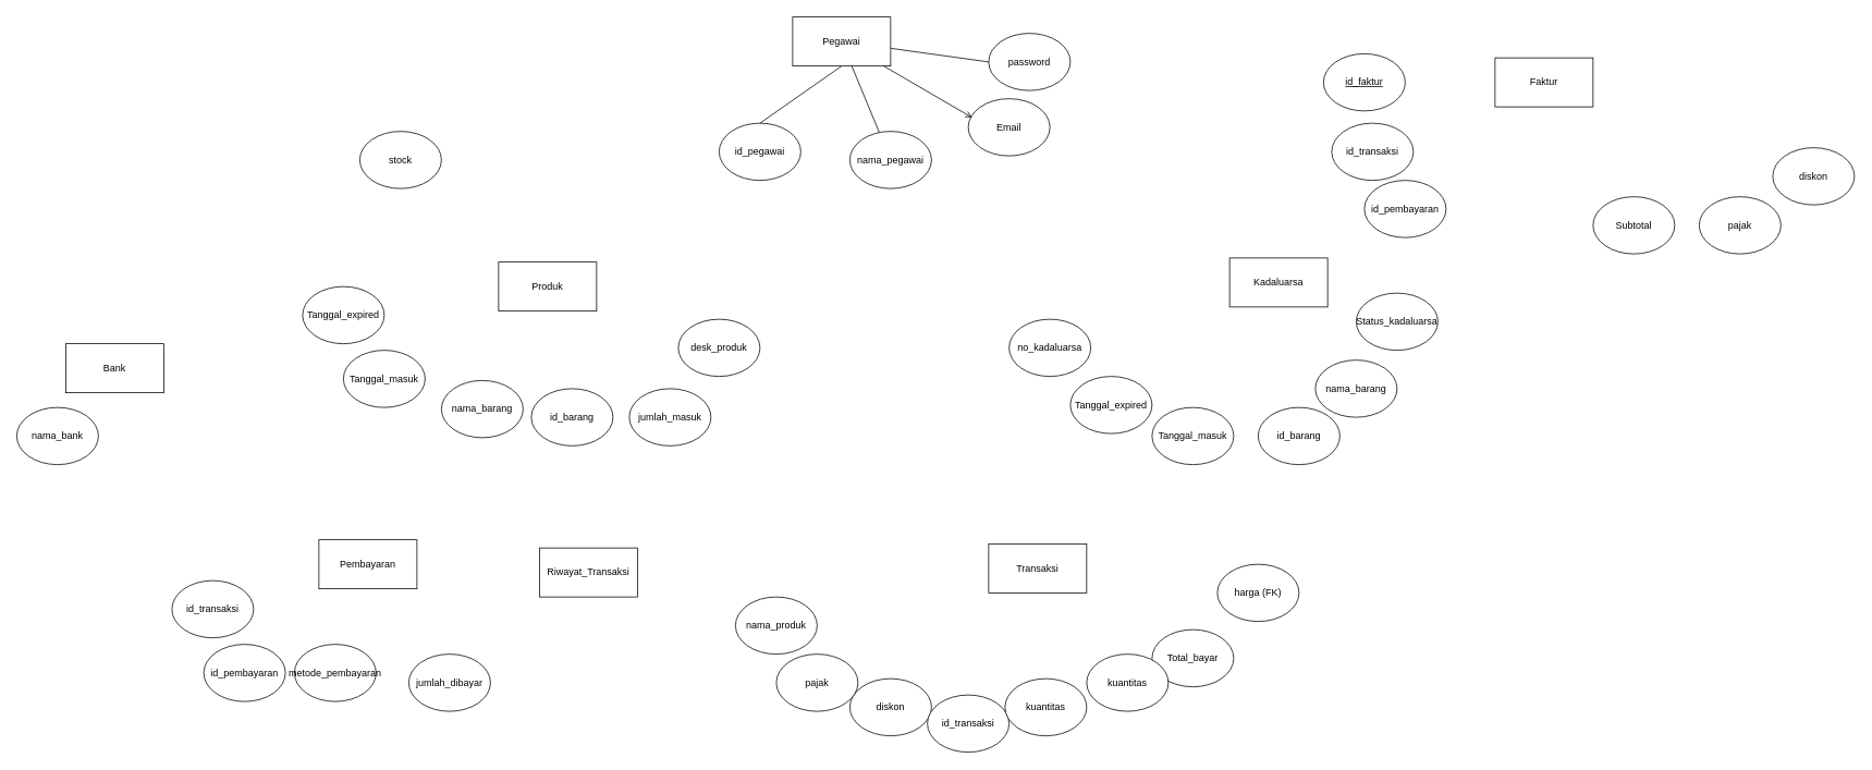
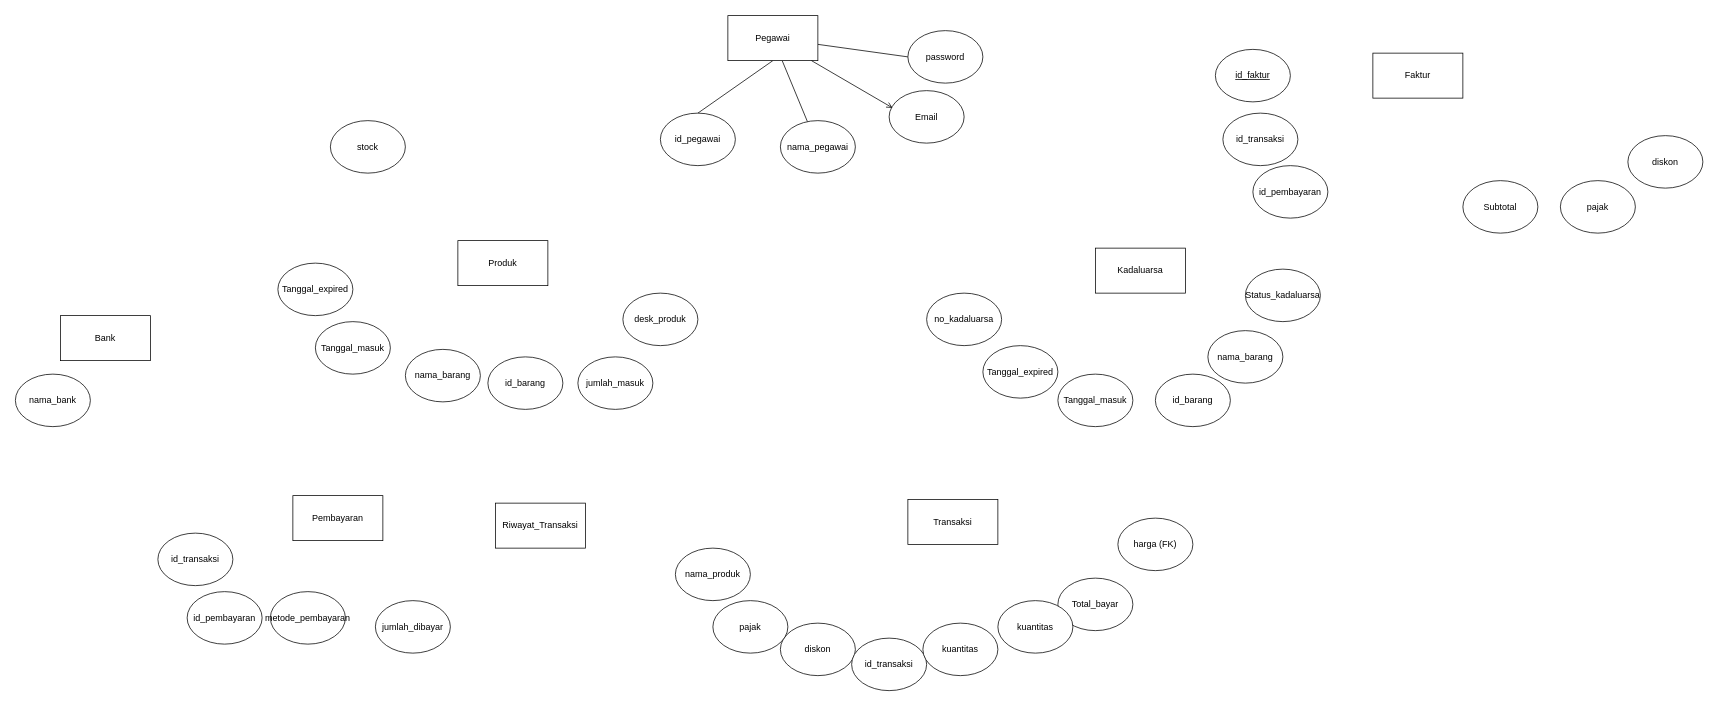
  <mxCell id="0" />
  <mxCell id="1" parent="0" />
  <mxCell id="2" style="rounded=0;orthogonalLoop=1;jettySize=auto;html=1;exitX=0.5;exitY=1;exitDx=0;exitDy=0;entryX=0.5;entryY=0;entryDx=0;entryDy=0;endArrow=none;startFill=0;" edge="1" parent="1" source="5" target="11"><mxGeometry relative="1" as="geometry" /></mxCell>
  <mxCell id="3" style="rounded=0;orthogonalLoop=1;jettySize=auto;html=1;endArrow=none;startFill=0;" edge="1" parent="1" source="5" target="10"><mxGeometry relative="1" as="geometry" /></mxCell>
  <mxCell id="4" style="rounded=0;orthogonalLoop=1;jettySize=auto;html=1;entryX=0;entryY=0.5;entryDx=0;entryDy=0;endArrow=none;startFill=0;" edge="1" parent="1" source="5" target="13"><mxGeometry relative="1" as="geometry" /></mxCell>
  <mxCell id="5" value="Pegawai" style="rounded=0;whiteSpace=wrap;html=1;" vertex="1" parent="1"><mxGeometry x="970" y="20" width="120" height="60" as="geometry" /></mxCell>
- <mxCell id="6" value="Kadaluarsa" style="rounded=0;whiteSpace=wrap;html=1;" vertex="1" parent="1"><mxGeometry x="1505" y="315" width="120" height="60" as="geometry" /></mxCell>
+ <mxCell id="6" value="Kadaluarsa" style="rounded=0;whiteSpace=wrap;html=1;" vertex="1" parent="1"><mxGeometry x="1460" y="330" width="120" height="60" as="geometry" /></mxCell>
  <mxCell id="7" value="Transaksi" style="rounded=0;whiteSpace=wrap;html=1;" vertex="1" parent="1"><mxGeometry x="1210" y="665" width="120" height="60" as="geometry" /></mxCell>
  <mxCell id="8" value="Produk" style="rounded=0;whiteSpace=wrap;html=1;" vertex="1" parent="1"><mxGeometry x="610" y="320" width="120" height="60" as="geometry" /></mxCell>
  <mxCell id="9" value="Riwayat_Transaksi" style="rounded=0;whiteSpace=wrap;html=1;" vertex="1" parent="1"><mxGeometry x="660" y="670" width="120" height="60" as="geometry" /></mxCell>
  <mxCell id="10" value="nama_pegawai" style="ellipse;whiteSpace=wrap;html=1;" vertex="1" parent="1"><mxGeometry x="1040" y="160" width="100" height="70" as="geometry" /></mxCell>
  <mxCell id="11" value="id_pegawai" style="ellipse;whiteSpace=wrap;html=1;" vertex="1" parent="1"><mxGeometry x="880" y="150" width="100" height="70" as="geometry" /></mxCell>
  <mxCell id="12" value="Email" style="ellipse;whiteSpace=wrap;html=1;" vertex="1" parent="1"><mxGeometry x="1185" y="120" width="100" height="70" as="geometry" /></mxCell>
  <mxCell id="13" value="password" style="ellipse;whiteSpace=wrap;html=1;" vertex="1" parent="1"><mxGeometry x="1210" y="40" width="100" height="70" as="geometry" /></mxCell>
  <mxCell id="14" value="Faktur" style="rounded=0;whiteSpace=wrap;html=1;" vertex="1" parent="1"><mxGeometry x="1830" y="70" width="120" height="60" as="geometry" /></mxCell>
  <mxCell id="15" style="rounded=0;orthogonalLoop=1;jettySize=auto;html=1;entryX=0.046;entryY=0.329;entryDx=0;entryDy=0;entryPerimeter=0;endArrow=open;startFill=0;" edge="1" parent="1" source="5" target="12"><mxGeometry relative="1" as="geometry" /></mxCell>
  <mxCell id="16" value="id_transaksi" style="ellipse;whiteSpace=wrap;html=1;" vertex="1" parent="1"><mxGeometry x="1630" y="150" width="100" height="70" as="geometry" /></mxCell>
  <mxCell id="17" value="nama_produk" style="ellipse;whiteSpace=wrap;html=1;" vertex="1" parent="1"><mxGeometry x="900" y="730" width="100" height="70" as="geometry" /></mxCell>
  <mxCell id="18" value="id_barang" style="ellipse;whiteSpace=wrap;html=1;" vertex="1" parent="1"><mxGeometry x="650" y="475" width="100" height="70" as="geometry" /></mxCell>
  <mxCell id="19" value="diskon" style="ellipse;whiteSpace=wrap;html=1;" vertex="1" parent="1"><mxGeometry x="1040" y="830" width="100" height="70" as="geometry" /></mxCell>
  <mxCell id="20" value="pajak" style="ellipse;whiteSpace=wrap;html=1;" vertex="1" parent="1"><mxGeometry x="950" y="800" width="100" height="70" as="geometry" /></mxCell>
  <mxCell id="21" value="id_transaksi" style="ellipse;whiteSpace=wrap;html=1;" vertex="1" parent="1"><mxGeometry x="1135" y="850" width="100" height="70" as="geometry" /></mxCell>
  <mxCell id="22" value="Total_bayar" style="ellipse;whiteSpace=wrap;html=1;" vertex="1" parent="1"><mxGeometry x="1410" y="770" width="100" height="70" as="geometry" /></mxCell>
  <mxCell id="23" value="nama_barang" style="ellipse;whiteSpace=wrap;html=1;" vertex="1" parent="1"><mxGeometry x="540" y="465" width="100" height="70" as="geometry" /></mxCell>
  <mxCell id="24" value="jumlah_masuk" style="ellipse;whiteSpace=wrap;html=1;" vertex="1" parent="1"><mxGeometry x="770" y="475" width="100" height="70" as="geometry" /></mxCell>
  <mxCell id="25" value="Tanggal_masuk" style="ellipse;whiteSpace=wrap;html=1;" vertex="1" parent="1"><mxGeometry x="420" y="428" width="100" height="70" as="geometry" /></mxCell>
  <mxCell id="26" value="kuantitas" style="ellipse;whiteSpace=wrap;html=1;" vertex="1" parent="1"><mxGeometry x="1230" y="830" width="100" height="70" as="geometry" /></mxCell>
  <mxCell id="27" value="Tanggal_expired" style="ellipse;whiteSpace=wrap;html=1;" vertex="1" parent="1"><mxGeometry x="370" y="350" width="100" height="70" as="geometry" /></mxCell>
  <mxCell id="28" value="desk_produk" style="ellipse;whiteSpace=wrap;html=1;" vertex="1" parent="1"><mxGeometry x="830" y="390" width="100" height="70" as="geometry" /></mxCell>
  <mxCell id="29" value="stock" style="ellipse;whiteSpace=wrap;html=1;" vertex="1" parent="1"><mxGeometry x="440" y="160" width="100" height="70" as="geometry" /></mxCell>
  <mxCell id="30" value="kuantitas" style="ellipse;whiteSpace=wrap;html=1;" vertex="1" parent="1"><mxGeometry x="1330" y="800" width="100" height="70" as="geometry" /></mxCell>
  <mxCell id="31" value="harga (FK)" style="ellipse;whiteSpace=wrap;html=1;" vertex="1" parent="1"><mxGeometry x="1490" y="690" width="100" height="70" as="geometry" /></mxCell>
  <mxCell id="32" value="Pembayaran" style="rounded=0;whiteSpace=wrap;html=1;" vertex="1" parent="1"><mxGeometry x="390" y="660" width="120" height="60" as="geometry" /></mxCell>
  <mxCell id="33" value="id_pembayaran" style="ellipse;whiteSpace=wrap;html=1;" vertex="1" parent="1"><mxGeometry x="249" y="788" width="100" height="70" as="geometry" /></mxCell>
  <mxCell id="34" value="metode_pembayaran" style="ellipse;whiteSpace=wrap;html=1;" vertex="1" parent="1"><mxGeometry x="360" y="788" width="100" height="70" as="geometry" /></mxCell>
  <mxCell id="35" value="id_transaksi" style="ellipse;whiteSpace=wrap;html=1;" vertex="1" parent="1"><mxGeometry x="210" y="710" width="100" height="70" as="geometry" /></mxCell>
  <mxCell id="36" value="nama_bank" style="ellipse;whiteSpace=wrap;html=1;" vertex="1" parent="1"><mxGeometry x="20" y="498" width="100" height="70" as="geometry" /></mxCell>
  <mxCell id="37" value="jumlah_dibayar" style="ellipse;whiteSpace=wrap;html=1;" vertex="1" parent="1"><mxGeometry x="500" y="800" width="100" height="70" as="geometry" /></mxCell>
  <mxCell id="38" value="Tanggal_expired" style="ellipse;whiteSpace=wrap;html=1;" vertex="1" parent="1"><mxGeometry x="1310" y="460" width="100" height="70" as="geometry" /></mxCell>
  <mxCell id="39" value="no_kadaluarsa" style="ellipse;whiteSpace=wrap;html=1;" vertex="1" parent="1"><mxGeometry x="1235" y="390" width="100" height="70" as="geometry" /></mxCell>
  <mxCell id="40" value="nama_barang" style="ellipse;whiteSpace=wrap;html=1;" vertex="1" parent="1"><mxGeometry x="1610" y="440" width="100" height="70" as="geometry" /></mxCell>
  <mxCell id="41" value="Tanggal_masuk" style="ellipse;whiteSpace=wrap;html=1;" vertex="1" parent="1"><mxGeometry x="1410" y="498" width="100" height="70" as="geometry" /></mxCell>
  <mxCell id="42" value="id_barang" style="ellipse;whiteSpace=wrap;html=1;" vertex="1" parent="1"><mxGeometry x="1540" y="498" width="100" height="70" as="geometry" /></mxCell>
  <mxCell id="43" value="Bank" style="rounded=0;whiteSpace=wrap;html=1;" vertex="1" parent="1"><mxGeometry x="80" y="420" width="120" height="60" as="geometry" /></mxCell>
  <mxCell id="44" value="diskon" style="ellipse;whiteSpace=wrap;html=1;" vertex="1" parent="1"><mxGeometry x="2170" y="180" width="100" height="70" as="geometry" /></mxCell>
  <mxCell id="45" value="pajak" style="ellipse;whiteSpace=wrap;html=1;" vertex="1" parent="1"><mxGeometry x="2080" y="240" width="100" height="70" as="geometry" /></mxCell>
  <mxCell id="46" value="&lt;u&gt;id_faktur&lt;/u&gt;" style="ellipse;whiteSpace=wrap;html=1;" vertex="1" parent="1"><mxGeometry x="1620" y="65" width="100" height="70" as="geometry" /></mxCell>
  <mxCell id="47" value="id_pembayaran" style="ellipse;whiteSpace=wrap;html=1;" vertex="1" parent="1"><mxGeometry x="1670" y="220" width="100" height="70" as="geometry" /></mxCell>
  <mxCell id="48" value="Status_kadaluarsa" style="ellipse;whiteSpace=wrap;html=1;" vertex="1" parent="1"><mxGeometry x="1660" y="358" width="100" height="70" as="geometry" /></mxCell>
  <mxCell id="49" value="Subtotal" style="ellipse;whiteSpace=wrap;html=1;" vertex="1" parent="1"><mxGeometry x="1950" y="240" width="100" height="70" as="geometry" /></mxCell>
